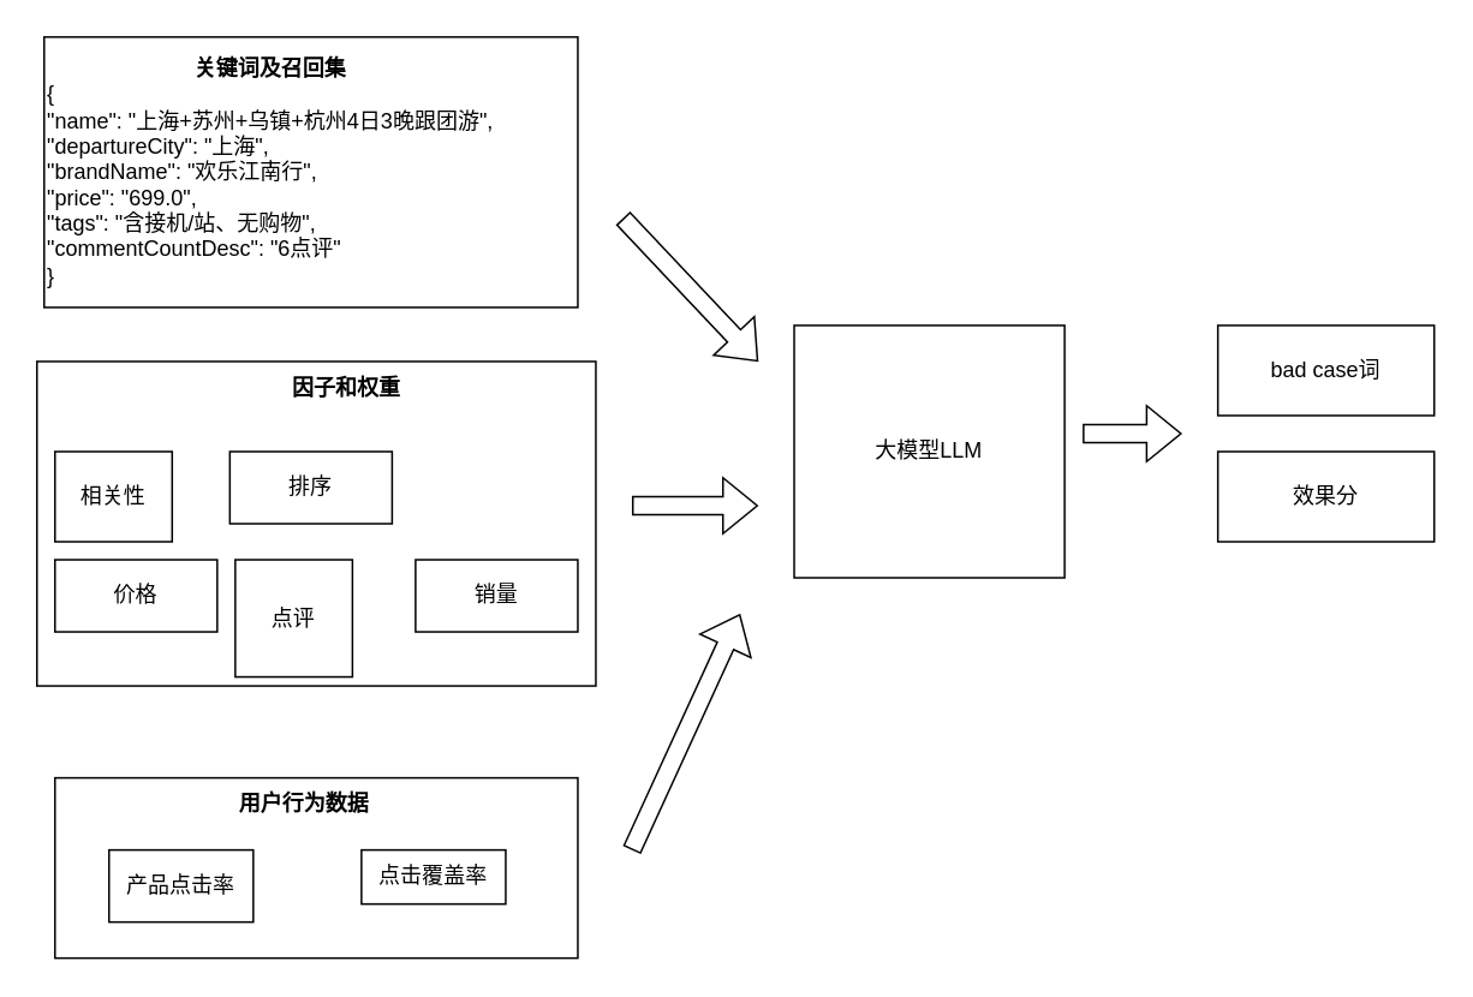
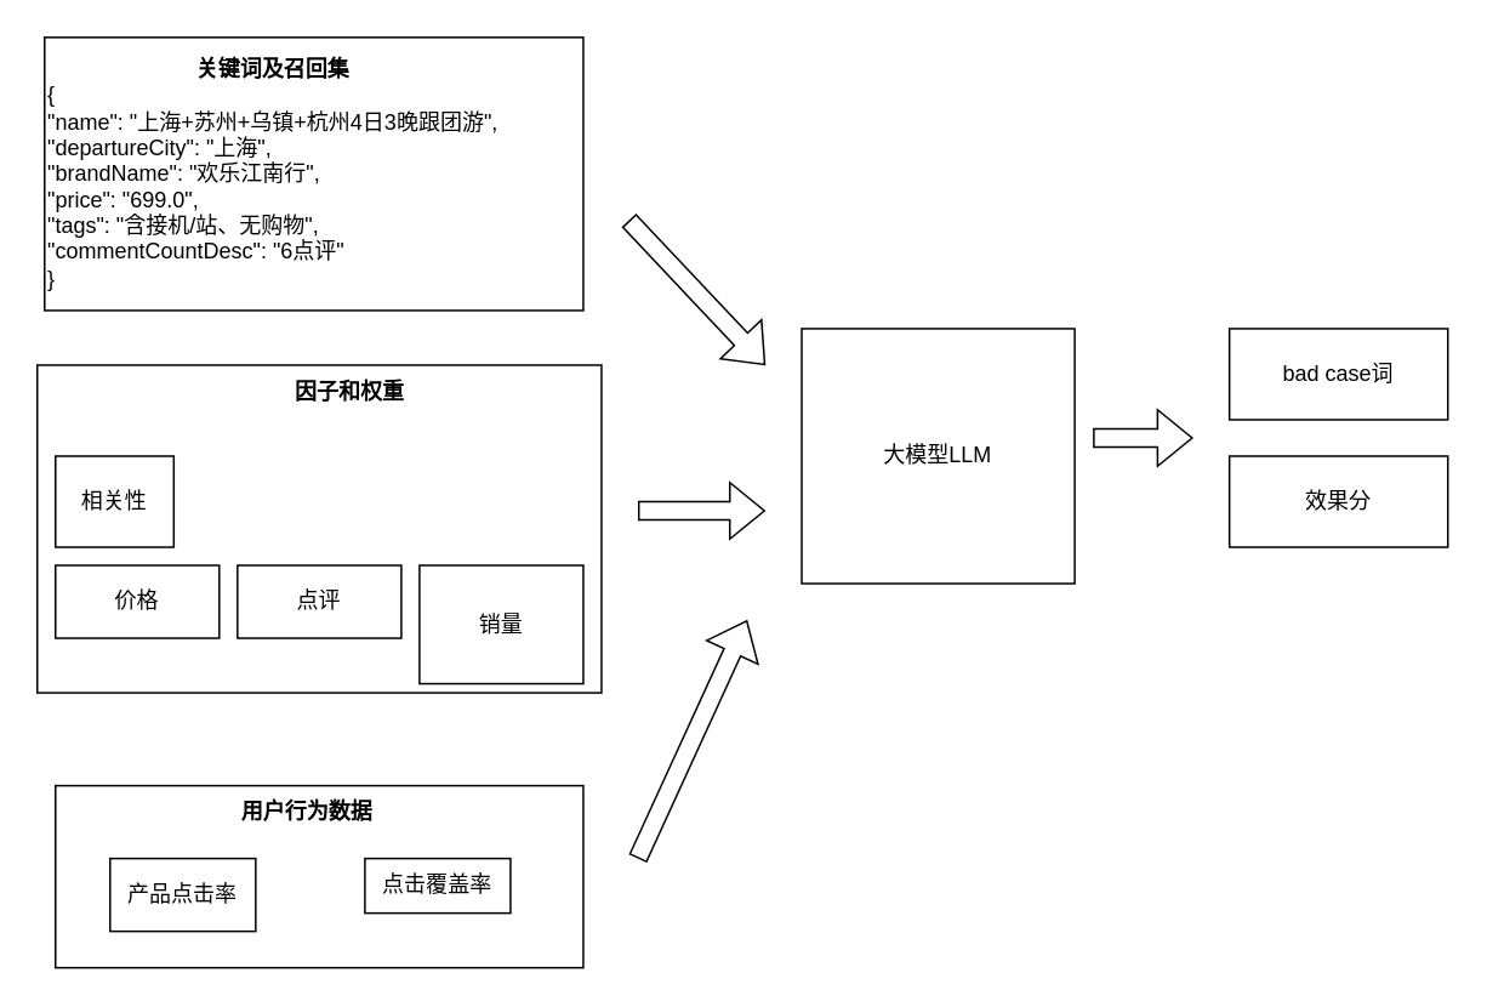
  <mxCell id="0" />
  <mxCell id="1" parent="0" />
  <mxCell id="2" value="" style="rounded=0;whiteSpace=wrap;html=1;" vertex="1" parent="1"><mxGeometry x="20" y="200" width="310" height="180" as="geometry" /></mxCell>
  <mxCell id="3" value="bad case词" style="rounded=0;whiteSpace=wrap;html=1;" vertex="1" parent="1"><mxGeometry x="675" y="180" width="120" height="50" as="geometry" /></mxCell>
  <mxCell id="4" value="效果分" style="rounded=0;whiteSpace=wrap;html=1;" vertex="1" parent="1"><mxGeometry x="675" y="250" width="120" height="50" as="geometry" /></mxCell>
  <mxCell id="5" value="相关性" style="rounded=0;whiteSpace=wrap;html=1;" vertex="1" parent="1"><mxGeometry x="30" y="250" width="65" height="50" as="geometry" /></mxCell>
  <mxCell id="6" value="" style="rounded=0;whiteSpace=wrap;html=1;" vertex="1" parent="1"><mxGeometry x="30" y="431" width="290" height="100" as="geometry" /></mxCell>
  <mxCell id="7" value="产品点击率" style="rounded=0;whiteSpace=wrap;html=1;" vertex="1" parent="1"><mxGeometry x="60" y="471" width="80" height="40" as="geometry" /></mxCell>
  <mxCell id="8" value="价格" style="rounded=0;whiteSpace=wrap;html=1;" vertex="1" parent="1"><mxGeometry x="30" y="310" width="90" height="40" as="geometry" /></mxCell>
- <mxCell id="9" value="点评" style="rounded=0;whiteSpace=wrap;html=1;" vertex="1" parent="1"><mxGeometry x="130" y="310" width="65" height="65" as="geometry" /></mxCell>
- <mxCell id="10" value="销量" style="rounded=0;whiteSpace=wrap;html=1;" vertex="1" parent="1"><mxGeometry x="230" y="310" width="90" height="40" as="geometry" /></mxCell>
- <mxCell id="11" value="排序" style="rounded=0;whiteSpace=wrap;html=1;" vertex="1" parent="1"><mxGeometry x="127" y="250" width="90" height="40" as="geometry" /></mxCell>
+ <mxCell id="9" value="点评" style="rounded=0;whiteSpace=wrap;html=1;" vertex="1" parent="1"><mxGeometry x="130" y="310" width="90" height="40" as="geometry" /></mxCell>
+ <mxCell id="10" value="销量" style="rounded=0;whiteSpace=wrap;html=1;" vertex="1" parent="1"><mxGeometry x="230" y="310" width="90" height="65" as="geometry" /></mxCell>
  <mxCell id="12" value="&lt;b&gt;因子和权重&lt;/b&gt;" style="text;html=1;align=center;verticalAlign=middle;whiteSpace=wrap;rounded=0;" vertex="1" parent="1"><mxGeometry x="144" y="200" width="96" height="30" as="geometry" /></mxCell>
  <mxCell id="13" value="点击覆盖率" style="rounded=0;whiteSpace=wrap;html=1;" vertex="1" parent="1"><mxGeometry x="200" y="471" width="80" height="30" as="geometry" /></mxCell>
  <mxCell id="14" value="&lt;b&gt;用户行为数据&lt;/b&gt;" style="text;html=1;align=center;verticalAlign=middle;whiteSpace=wrap;rounded=0;" vertex="1" parent="1"><mxGeometry x="127" y="431" width="83" height="30" as="geometry" /></mxCell>
  <mxCell id="15" value="" style="shape=flexArrow;endArrow=classic;html=1;rounded=0;" edge="1" parent="1"><mxGeometry width="50" height="50" relative="1" as="geometry"><mxPoint x="345" y="120.5" as="sourcePoint" /><mxPoint x="420" y="200" as="targetPoint" /></mxGeometry></mxCell>
  <mxCell id="16" value="" style="shape=flexArrow;endArrow=classic;html=1;rounded=0;" edge="1" parent="1"><mxGeometry width="50" height="50" relative="1" as="geometry"><mxPoint x="600" y="240" as="sourcePoint" /><mxPoint x="655" y="240" as="targetPoint" /></mxGeometry></mxCell>
  <mxCell id="17" value="&lt;div style=&quot;text-align: center;&quot;&gt;&lt;span style=&quot;background-color: transparent;&quot;&gt;&lt;b&gt;关键词及召回集&lt;/b&gt;&lt;/span&gt;&lt;/div&gt;{&lt;div&gt;&quot;name&quot;: &quot;上海+苏州+乌镇+杭州4日3晚跟团游&quot;,&lt;br&gt;&quot;departureCity&quot;: &quot;上海&quot;,&lt;br&gt;&quot;brandName&quot;: &quot;欢乐江南行&quot;,&lt;br&gt;&quot;price&quot;: &quot;699.0&quot;,&lt;br&gt;&quot;tags&quot;: &quot;含接机/站、无购物&quot;,&lt;br&gt;&quot;commentCountDesc&quot;: &quot;6点评&quot;&lt;br&gt;}&lt;/div&gt;" style="rounded=0;whiteSpace=wrap;html=1;align=left;" vertex="1" parent="1"><mxGeometry x="24" y="20" width="296" height="150" as="geometry" /></mxCell>
  <mxCell id="18" value="大模型LLM" style="rounded=0;whiteSpace=wrap;html=1;" vertex="1" parent="1"><mxGeometry x="440" y="180" width="150" height="140" as="geometry" /></mxCell>
  <mxCell id="19" value="" style="shape=flexArrow;endArrow=classic;html=1;rounded=0;" edge="1" parent="1"><mxGeometry width="50" height="50" relative="1" as="geometry"><mxPoint x="350" y="471" as="sourcePoint" /><mxPoint x="410" y="340" as="targetPoint" /></mxGeometry></mxCell>
  <mxCell id="20" value="" style="shape=flexArrow;endArrow=classic;html=1;rounded=0;" edge="1" parent="1"><mxGeometry width="50" height="50" relative="1" as="geometry"><mxPoint x="350" y="280" as="sourcePoint" /><mxPoint x="420" y="280" as="targetPoint" /></mxGeometry></mxCell>
